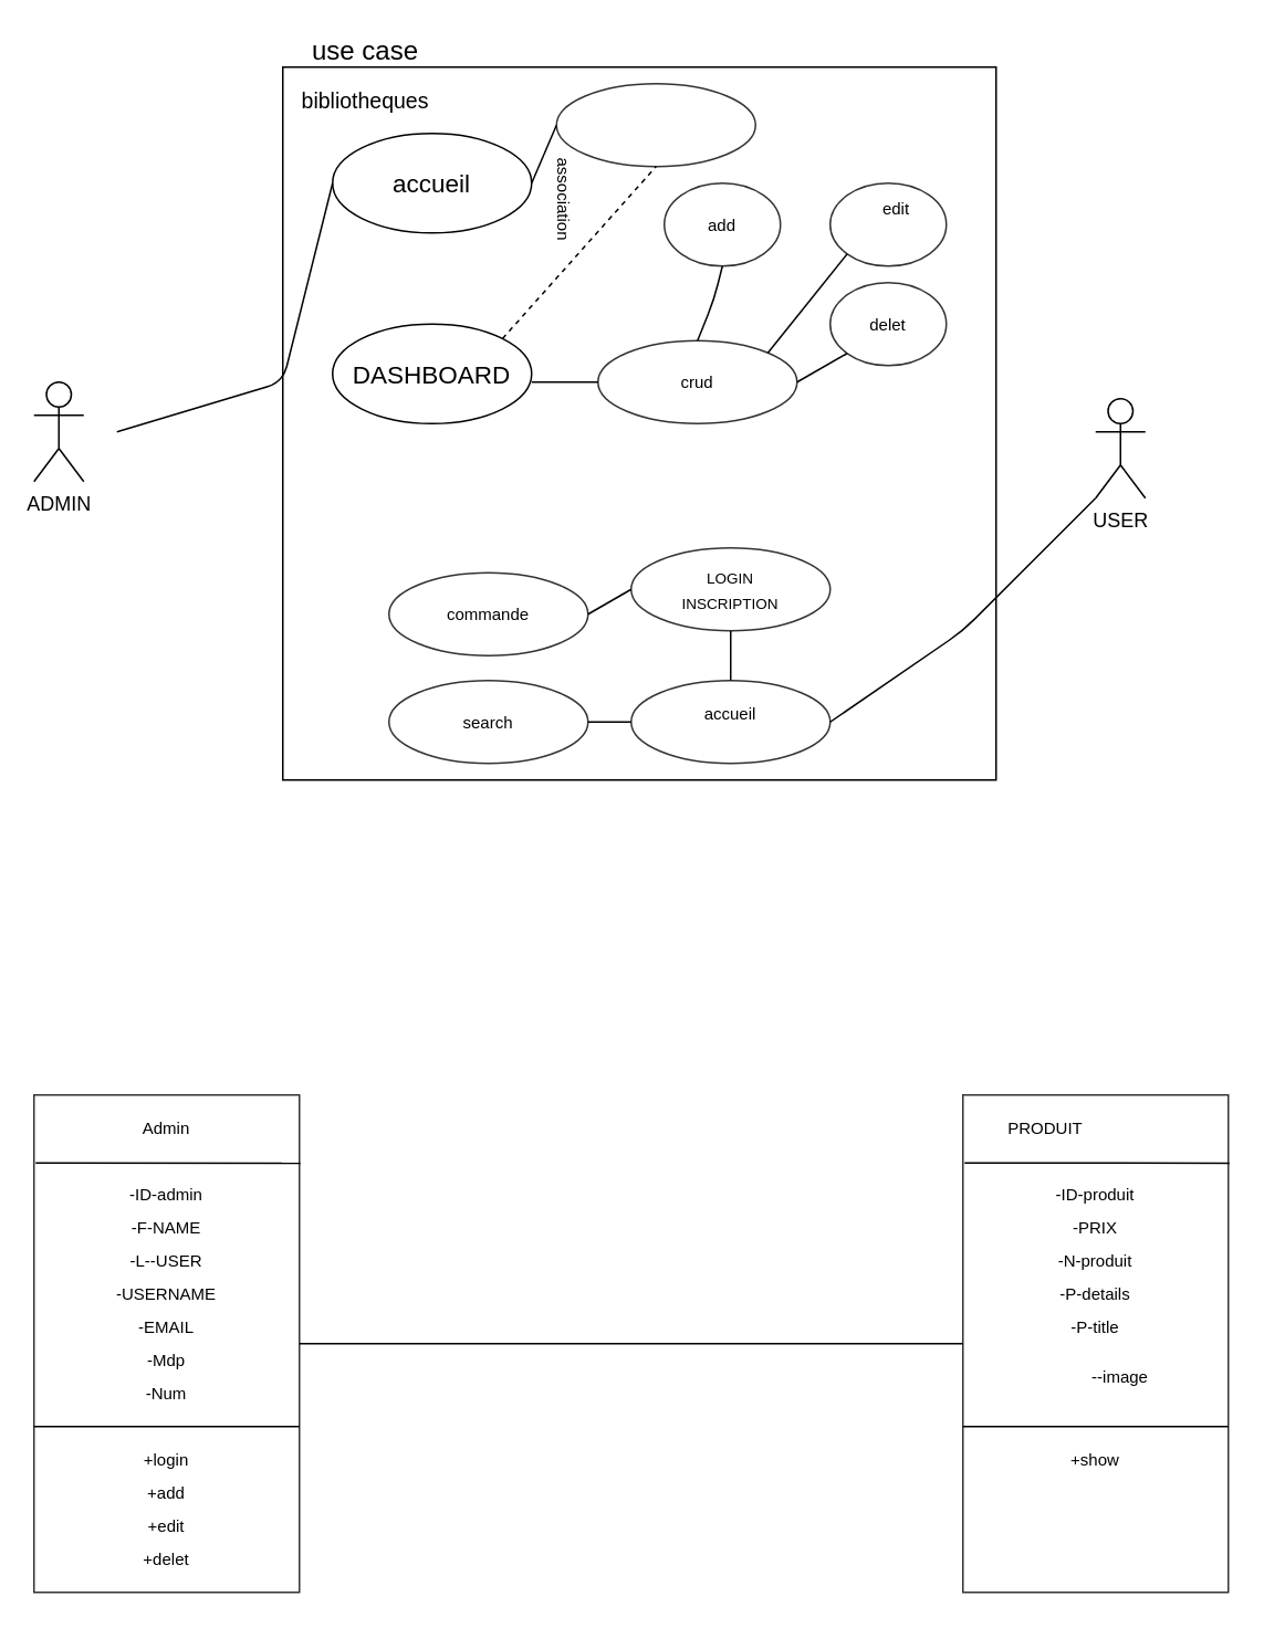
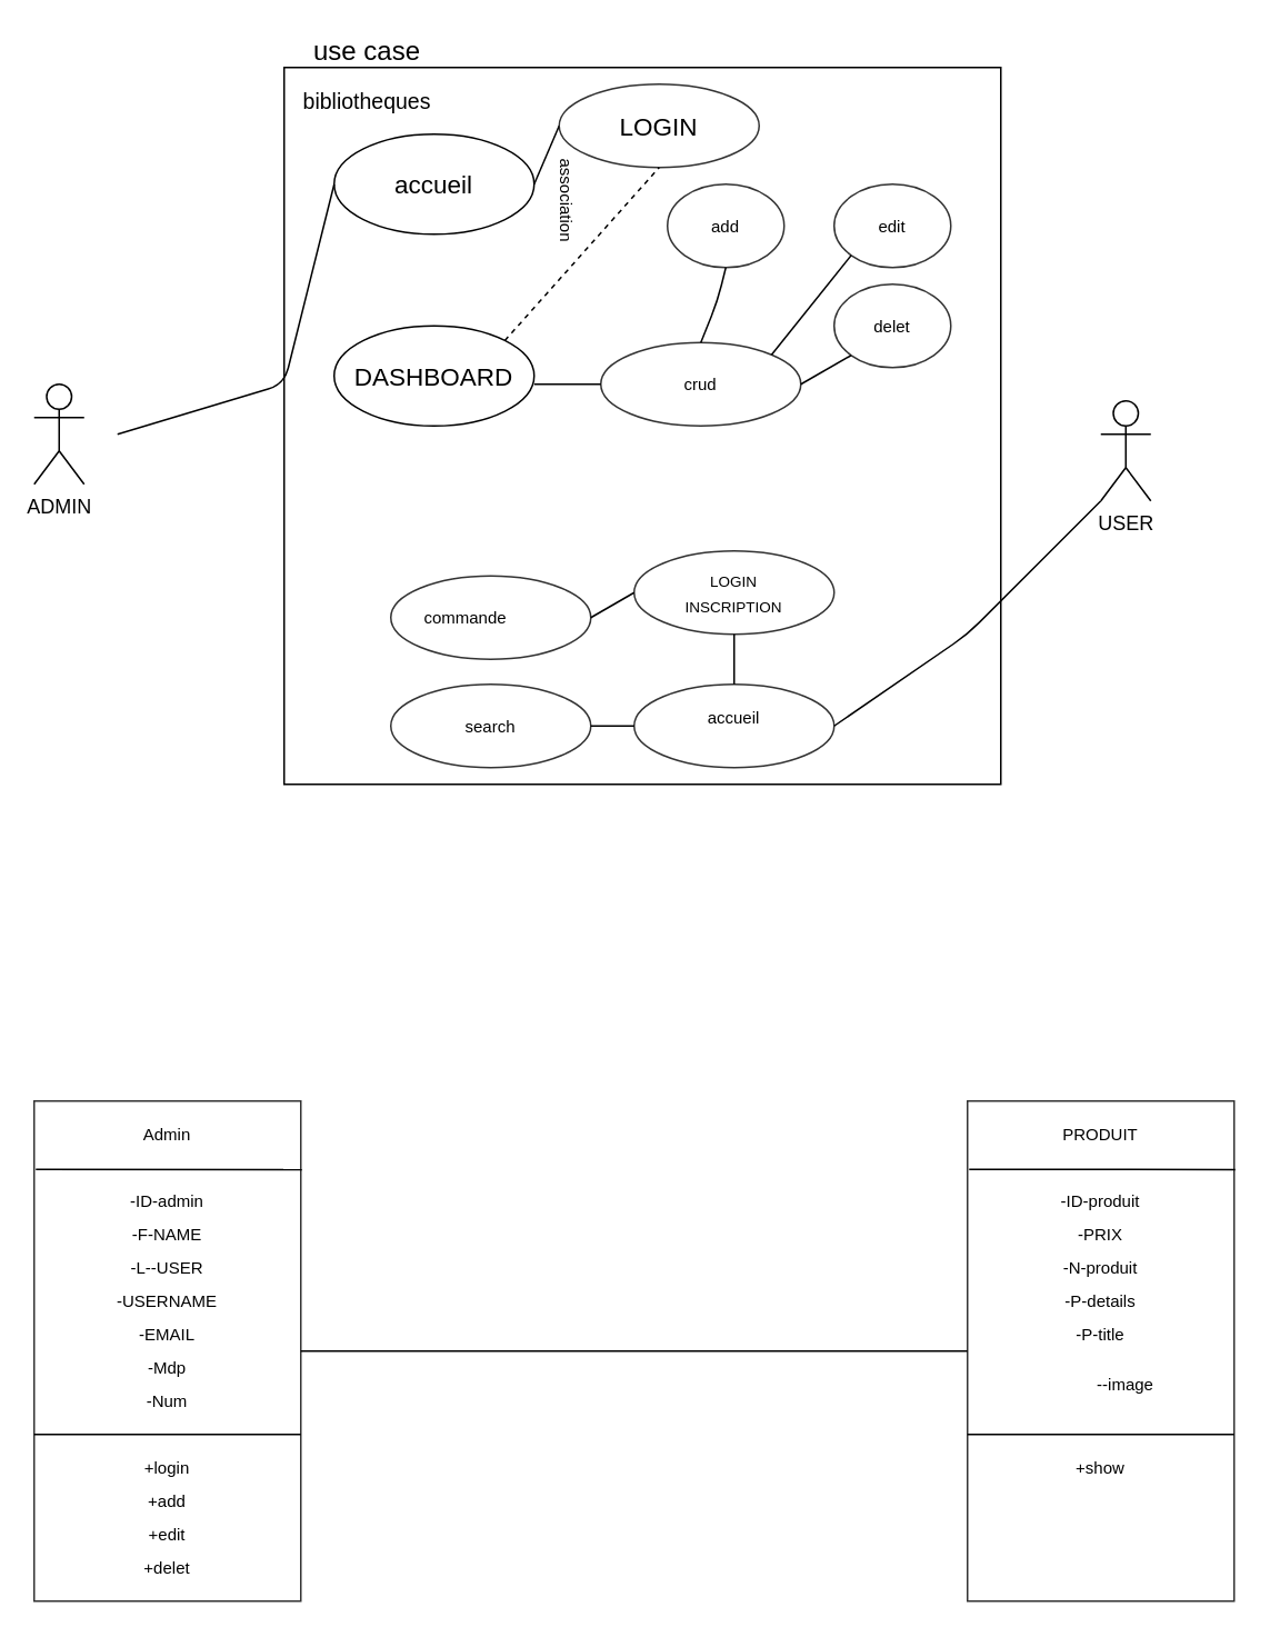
  <mxCell id="0" />
  <mxCell id="1" parent="0" />
  <mxCell id="2" value="ADMIN" style="shape=umlActor;verticalLabelPosition=bottom;verticalAlign=top;html=1;outlineConnect=0;" parent="1" vertex="1"><mxGeometry x="20" y="230" width="30" height="60" as="geometry" /></mxCell>
  <mxCell id="3" value="USER" style="shape=umlActor;verticalLabelPosition=bottom;verticalAlign=top;html=1;outlineConnect=0;" parent="1" vertex="1"><mxGeometry x="660" y="240" width="30" height="60" as="geometry" /></mxCell>
  <mxCell id="4" value="" style="whiteSpace=wrap;html=1;aspect=fixed;" parent="1" vertex="1"><mxGeometry x="170" y="40" width="430" height="430" as="geometry" /></mxCell>
  <mxCell id="5" value="" style="ellipse;whiteSpace=wrap;html=1;" parent="1" vertex="1"><mxGeometry x="200" y="80" width="120" height="60" as="geometry" /></mxCell>
  <mxCell id="6" value="" style="ellipse;whiteSpace=wrap;html=1;" parent="1" vertex="1"><mxGeometry x="200" y="195" width="120" height="60" as="geometry" /></mxCell>
  <mxCell id="7" value="" style="ellipse;whiteSpace=wrap;html=1;opacity=80;" parent="1" vertex="1"><mxGeometry x="380" y="410" width="120" height="50" as="geometry" /></mxCell>
  <mxCell id="8" value="" style="endArrow=none;html=1;entryX=0;entryY=1;entryDx=0;entryDy=0;entryPerimeter=0;exitX=1;exitY=0.5;exitDx=0;exitDy=0;" parent="1" source="7" target="3" edge="1"><mxGeometry width="50" height="50" relative="1" as="geometry"><mxPoint x="260" y="320" as="sourcePoint" /><mxPoint x="310" y="270" as="targetPoint" /><Array as="points"><mxPoint x="580" y="380" /></Array></mxGeometry></mxCell>
  <mxCell id="9" value="" style="endArrow=none;html=1;entryX=0;entryY=0.5;entryDx=0;entryDy=0;" parent="1" target="5" edge="1"><mxGeometry width="50" height="50" relative="1" as="geometry"><mxPoint x="70" y="260" as="sourcePoint" /><mxPoint x="310" y="270" as="targetPoint" /><Array as="points"><mxPoint x="170" y="230" /></Array></mxGeometry></mxCell>
  <mxCell id="10" value="" style="endArrow=none;html=1;entryX=0;entryY=0.5;entryDx=0;entryDy=0;exitX=1;exitY=0.5;exitDx=0;exitDy=0;" parent="1" source="5" target="37" edge="1"><mxGeometry width="50" height="50" relative="1" as="geometry"><mxPoint x="260" y="190" as="sourcePoint" /><mxPoint x="310" y="270" as="targetPoint" /></mxGeometry></mxCell>
  <mxCell id="11" value="&lt;font style=&quot;font-size: 15px&quot;&gt;accueil&lt;/font&gt;" style="text;html=1;strokeColor=none;fillColor=none;align=center;verticalAlign=middle;whiteSpace=wrap;rounded=0;" parent="1" vertex="1"><mxGeometry x="240" y="100" width="40" height="20" as="geometry" /></mxCell>
  <mxCell id="12" value="&lt;font style=&quot;font-size: 15px&quot;&gt;DASHBOARD&lt;/font&gt;" style="text;html=1;strokeColor=none;fillColor=none;align=center;verticalAlign=middle;whiteSpace=wrap;rounded=0;" parent="1" vertex="1"><mxGeometry x="240" y="215" width="40" height="20" as="geometry" /></mxCell>
  <mxCell id="13" value="&lt;font style=&quot;font-size: 10px&quot;&gt;accueil&lt;/font&gt;" style="text;html=1;strokeColor=none;fillColor=none;align=center;verticalAlign=middle;whiteSpace=wrap;rounded=0;" parent="1" vertex="1"><mxGeometry x="420" y="420" width="40" height="20" as="geometry" /></mxCell>
  <mxCell id="14" value="" style="ellipse;whiteSpace=wrap;html=1;opacity=80;" parent="1" vertex="1"><mxGeometry x="380" y="330" width="120" height="50" as="geometry" /></mxCell>
  <mxCell id="15" value="" style="endArrow=none;html=1;entryX=0.5;entryY=1;entryDx=0;entryDy=0;" parent="1" target="14" edge="1"><mxGeometry width="50" height="50" relative="1" as="geometry"><mxPoint x="440" y="410" as="sourcePoint" /><mxPoint x="490" y="360" as="targetPoint" /></mxGeometry></mxCell>
  <mxCell id="16" value="&lt;font style=&quot;font-size: 9px&quot;&gt;LOGIN INSCRIPTION&lt;/font&gt;" style="text;html=1;strokeColor=none;fillColor=none;align=center;verticalAlign=middle;whiteSpace=wrap;rounded=0;" parent="1" vertex="1"><mxGeometry x="420" y="345" width="40" height="20" as="geometry" /></mxCell>
  <mxCell id="17" value="" style="ellipse;whiteSpace=wrap;html=1;opacity=80;" parent="1" vertex="1"><mxGeometry x="360" y="205" width="120" height="50" as="geometry" /></mxCell>
  <mxCell id="18" value="" style="endArrow=none;html=1;entryX=0;entryY=0.5;entryDx=0;entryDy=0;" parent="1" target="17" edge="1"><mxGeometry width="50" height="50" relative="1" as="geometry"><mxPoint x="320" y="230" as="sourcePoint" /><mxPoint x="370" y="180" as="targetPoint" /></mxGeometry></mxCell>
  <mxCell id="19" value="&lt;font style=&quot;font-size: 10px&quot;&gt;association&lt;/font&gt;" style="text;html=1;strokeColor=none;fillColor=none;align=center;verticalAlign=middle;whiteSpace=wrap;rounded=0;rotation=90;" parent="1" vertex="1"><mxGeometry x="320" y="110" width="40" height="20" as="geometry" /></mxCell>
  <mxCell id="20" value="" style="ellipse;whiteSpace=wrap;html=1;opacity=80;" parent="1" vertex="1"><mxGeometry x="234" y="410" width="120" height="50" as="geometry" /></mxCell>
  <mxCell id="21" value="" style="endArrow=none;html=1;entryX=0;entryY=0.5;entryDx=0;entryDy=0;exitX=1;exitY=0.5;exitDx=0;exitDy=0;" parent="1" source="20" target="7" edge="1"><mxGeometry width="50" height="50" relative="1" as="geometry"><mxPoint x="340" y="270" as="sourcePoint" /><mxPoint x="390" y="220" as="targetPoint" /></mxGeometry></mxCell>
  <mxCell id="22" value="&lt;span style=&quot;font-size: 10px&quot;&gt;search&lt;/span&gt;" style="text;html=1;strokeColor=none;fillColor=none;align=center;verticalAlign=middle;whiteSpace=wrap;rounded=0;" parent="1" vertex="1"><mxGeometry x="274" y="425" width="40" height="20" as="geometry" /></mxCell>
  <mxCell id="23" value="&lt;span style=&quot;font-size: 10px&quot;&gt;crud&lt;/span&gt;" style="text;html=1;strokeColor=none;fillColor=none;align=center;verticalAlign=middle;whiteSpace=wrap;rounded=0;" parent="1" vertex="1"><mxGeometry x="400" y="220" width="40" height="20" as="geometry" /></mxCell>
  <mxCell id="24" value="" style="ellipse;whiteSpace=wrap;html=1;opacity=80;" parent="1" vertex="1"><mxGeometry x="400" y="110" width="70" height="50" as="geometry" /></mxCell>
  <mxCell id="25" value="" style="ellipse;whiteSpace=wrap;html=1;opacity=80;" parent="1" vertex="1"><mxGeometry x="500" y="110" width="70" height="50" as="geometry" /></mxCell>
  <mxCell id="26" value="" style="ellipse;whiteSpace=wrap;html=1;opacity=80;" parent="1" vertex="1"><mxGeometry x="500" y="170" width="70" height="50" as="geometry" /></mxCell>
  <mxCell id="27" value="&lt;span style=&quot;font-size: 10px&quot;&gt;add&lt;/span&gt;" style="text;html=1;strokeColor=none;fillColor=none;align=center;verticalAlign=middle;whiteSpace=wrap;rounded=0;" parent="1" vertex="1"><mxGeometry x="415" y="125" width="40" height="20" as="geometry" /></mxCell>
- <mxCell id="28" value="&lt;span style=&quot;font-size: 10px&quot;&gt;edit&lt;/span&gt;" style="text;html=1;strokeColor=none;fillColor=none;align=center;verticalAlign=middle;whiteSpace=wrap;rounded=0;" parent="1" vertex="1"><mxGeometry x="520" y="115" width="40" height="20" as="geometry" /></mxCell>
+ <mxCell id="28" value="&lt;span style=&quot;font-size: 10px&quot;&gt;edit&lt;/span&gt;" style="text;html=1;strokeColor=none;fillColor=none;align=center;verticalAlign=middle;whiteSpace=wrap;rounded=0;" parent="1" vertex="1"><mxGeometry x="515" y="125" width="40" height="20" as="geometry" /></mxCell>
  <mxCell id="29" value="&lt;span style=&quot;font-size: 10px&quot;&gt;delet&lt;/span&gt;" style="text;html=1;strokeColor=none;fillColor=none;align=center;verticalAlign=middle;whiteSpace=wrap;rounded=0;" parent="1" vertex="1"><mxGeometry x="515" y="185" width="40" height="20" as="geometry" /></mxCell>
  <mxCell id="30" value="" style="endArrow=none;html=1;entryX=0;entryY=1;entryDx=0;entryDy=0;exitX=1;exitY=0.5;exitDx=0;exitDy=0;" parent="1" source="17" target="26" edge="1"><mxGeometry width="50" height="50" relative="1" as="geometry"><mxPoint x="480" y="240" as="sourcePoint" /><mxPoint x="520" y="240" as="targetPoint" /></mxGeometry></mxCell>
  <mxCell id="31" value="" style="endArrow=none;html=1;entryX=0;entryY=1;entryDx=0;entryDy=0;exitX=1;exitY=0;exitDx=0;exitDy=0;" parent="1" source="17" target="25" edge="1"><mxGeometry width="50" height="50" relative="1" as="geometry"><mxPoint x="450" y="180" as="sourcePoint" /><mxPoint x="490" y="180" as="targetPoint" /></mxGeometry></mxCell>
  <mxCell id="32" value="" style="endArrow=none;html=1;entryX=0.5;entryY=0;entryDx=0;entryDy=0;exitX=0.5;exitY=1;exitDx=0;exitDy=0;" parent="1" source="24" target="17" edge="1"><mxGeometry width="50" height="50" relative="1" as="geometry"><mxPoint x="350" y="260" as="sourcePoint" /><mxPoint x="390" y="260" as="targetPoint" /><Array as="points"><mxPoint x="430" y="180" /></Array></mxGeometry></mxCell>
  <mxCell id="33" value="" style="ellipse;whiteSpace=wrap;html=1;opacity=80;" parent="1" vertex="1"><mxGeometry x="234" y="345" width="120" height="50" as="geometry" /></mxCell>
- <mxCell id="34" value="&lt;span style=&quot;font-size: 10px&quot;&gt;commande&lt;/span&gt;" style="text;html=1;strokeColor=none;fillColor=none;align=center;verticalAlign=middle;whiteSpace=wrap;rounded=0;" parent="1" vertex="1"><mxGeometry x="274" y="360" width="40" height="20" as="geometry" /></mxCell>
+ <mxCell id="34" value="&lt;span style=&quot;font-size: 10px&quot;&gt;commande&lt;/span&gt;" style="text;html=1;strokeColor=none;fillColor=none;align=center;verticalAlign=middle;whiteSpace=wrap;rounded=0;" parent="1" vertex="1"><mxGeometry x="259" y="360" width="40" height="20" as="geometry" /></mxCell>
  <mxCell id="35" value="" style="endArrow=none;html=1;entryX=0;entryY=0.5;entryDx=0;entryDy=0;" parent="1" target="14" edge="1"><mxGeometry width="50" height="50" relative="1" as="geometry"><mxPoint x="354" y="370" as="sourcePoint" /><mxPoint x="404" y="320" as="targetPoint" /></mxGeometry></mxCell>
  <mxCell id="36" value="&lt;font style=&quot;font-size: 13px&quot;&gt;bibliotheques&lt;/font&gt;" style="text;html=1;strokeColor=none;fillColor=none;align=center;verticalAlign=middle;whiteSpace=wrap;rounded=0;" parent="1" vertex="1"><mxGeometry x="200" y="50" width="40" height="20" as="geometry" /></mxCell>
  <mxCell id="37" value="" style="ellipse;whiteSpace=wrap;html=1;opacity=80;" parent="1" vertex="1"><mxGeometry x="335" y="50" width="120" height="50" as="geometry" /></mxCell>
+ <mxCell id="38" value="&lt;font style=&quot;font-size: 15px&quot;&gt;LOGIN&lt;/font&gt;" style="text;html=1;strokeColor=none;fillColor=none;align=center;verticalAlign=middle;whiteSpace=wrap;rounded=0;" parent="1" vertex="1"><mxGeometry x="375" y="65" width="40" height="20" as="geometry" /></mxCell>
  <mxCell id="39" value="&lt;font style=&quot;font-size: 16px&quot;&gt;use case&lt;/font&gt;" style="text;html=1;strokeColor=none;fillColor=none;align=center;verticalAlign=middle;whiteSpace=wrap;rounded=0;" parent="1" vertex="1"><mxGeometry x="177" y="20" width="86" height="20" as="geometry" /></mxCell>
  <mxCell id="40" value="" style="rounded=0;whiteSpace=wrap;html=1;opacity=80;" parent="1" vertex="1"><mxGeometry x="20" y="660" width="160" height="300" as="geometry" /></mxCell>
  <mxCell id="41" value="" style="endArrow=none;html=1;entryX=1.004;entryY=0.137;entryDx=0;entryDy=0;entryPerimeter=0;" parent="1" target="40" edge="1"><mxGeometry width="50" height="50" relative="1" as="geometry"><mxPoint x="21" y="701" as="sourcePoint" /><mxPoint x="113.574" y="767.322" as="targetPoint" /></mxGeometry></mxCell>
  <mxCell id="42" value="" style="endArrow=none;html=1;entryX=1;entryY=0.25;entryDx=0;entryDy=0;exitX=0;exitY=0.25;exitDx=0;exitDy=0;" parent="1" edge="1"><mxGeometry width="50" height="50" relative="1" as="geometry"><mxPoint x="20" y="860" as="sourcePoint" /><mxPoint x="180" y="860" as="targetPoint" /></mxGeometry></mxCell>
  <mxCell id="43" value="&lt;span style=&quot;font-size: 10px&quot;&gt;Admin&lt;/span&gt;" style="text;html=1;strokeColor=none;fillColor=none;align=center;verticalAlign=middle;whiteSpace=wrap;rounded=0;" parent="1" vertex="1"><mxGeometry x="80" y="670" width="40" height="20" as="geometry" /></mxCell>
  <mxCell id="44" value="&lt;span style=&quot;font-size: 10px&quot;&gt;-ID-admin&lt;/span&gt;" style="text;html=1;strokeColor=none;fillColor=none;align=center;verticalAlign=middle;whiteSpace=wrap;rounded=0;" parent="1" vertex="1"><mxGeometry x="65" y="710" width="70" height="20" as="geometry" /></mxCell>
  <mxCell id="45" value="&lt;span style=&quot;font-size: 10px&quot;&gt;-F-NAME&lt;/span&gt;" style="text;html=1;strokeColor=none;fillColor=none;align=center;verticalAlign=middle;whiteSpace=wrap;rounded=0;" parent="1" vertex="1"><mxGeometry x="65" y="730" width="70" height="20" as="geometry" /></mxCell>
  <mxCell id="46" value="&lt;span style=&quot;font-size: 10px&quot;&gt;-L--USER&lt;/span&gt;" style="text;html=1;strokeColor=none;fillColor=none;align=center;verticalAlign=middle;whiteSpace=wrap;rounded=0;" parent="1" vertex="1"><mxGeometry x="65" y="750" width="70" height="20" as="geometry" /></mxCell>
  <mxCell id="47" value="&lt;span style=&quot;font-size: 10px&quot;&gt;-USERNAME&lt;/span&gt;" style="text;html=1;strokeColor=none;fillColor=none;align=center;verticalAlign=middle;whiteSpace=wrap;rounded=0;" parent="1" vertex="1"><mxGeometry x="65" y="770" width="70" height="20" as="geometry" /></mxCell>
  <mxCell id="48" value="&lt;span style=&quot;font-size: 10px&quot;&gt;-EMAIL&lt;/span&gt;" style="text;html=1;strokeColor=none;fillColor=none;align=center;verticalAlign=middle;whiteSpace=wrap;rounded=0;" parent="1" vertex="1"><mxGeometry x="65" y="790" width="70" height="20" as="geometry" /></mxCell>
  <mxCell id="49" value="&lt;span style=&quot;font-size: 10px&quot;&gt;-Mdp&lt;/span&gt;" style="text;html=1;strokeColor=none;fillColor=none;align=center;verticalAlign=middle;whiteSpace=wrap;rounded=0;" parent="1" vertex="1"><mxGeometry x="65" y="810" width="70" height="20" as="geometry" /></mxCell>
  <mxCell id="50" value="&lt;span style=&quot;font-size: 10px&quot;&gt;-Num&lt;/span&gt;" style="text;html=1;strokeColor=none;fillColor=none;align=center;verticalAlign=middle;whiteSpace=wrap;rounded=0;" parent="1" vertex="1"><mxGeometry x="65" y="830" width="70" height="20" as="geometry" /></mxCell>
  <mxCell id="51" value="&lt;span style=&quot;font-size: 10px&quot;&gt;+login&lt;/span&gt;" style="text;html=1;strokeColor=none;fillColor=none;align=center;verticalAlign=middle;whiteSpace=wrap;rounded=0;" parent="1" vertex="1"><mxGeometry x="65" y="870" width="70" height="20" as="geometry" /></mxCell>
  <mxCell id="52" value="&lt;span style=&quot;font-size: 10px&quot;&gt;+add&lt;/span&gt;" style="text;html=1;strokeColor=none;fillColor=none;align=center;verticalAlign=middle;whiteSpace=wrap;rounded=0;" parent="1" vertex="1"><mxGeometry x="65" y="890" width="70" height="20" as="geometry" /></mxCell>
  <mxCell id="53" value="&lt;span style=&quot;font-size: 10px&quot;&gt;+edit&lt;/span&gt;" style="text;html=1;strokeColor=none;fillColor=none;align=center;verticalAlign=middle;whiteSpace=wrap;rounded=0;" parent="1" vertex="1"><mxGeometry x="65" y="910" width="70" height="20" as="geometry" /></mxCell>
  <mxCell id="54" value="&lt;span style=&quot;font-size: 10px&quot;&gt;+delet&lt;/span&gt;" style="text;html=1;strokeColor=none;fillColor=none;align=center;verticalAlign=middle;whiteSpace=wrap;rounded=0;" parent="1" vertex="1"><mxGeometry x="65" y="930" width="70" height="20" as="geometry" /></mxCell>
  <mxCell id="55" value="" style="rounded=0;whiteSpace=wrap;html=1;opacity=80;" parent="1" vertex="1"><mxGeometry x="580" y="660" width="160" height="300" as="geometry" /></mxCell>
  <mxCell id="56" value="" style="endArrow=none;html=1;entryX=1.004;entryY=0.137;entryDx=0;entryDy=0;entryPerimeter=0;" parent="1" target="55" edge="1"><mxGeometry width="50" height="50" relative="1" as="geometry"><mxPoint x="581" y="701" as="sourcePoint" /><mxPoint x="673.574" y="767.322" as="targetPoint" /></mxGeometry></mxCell>
  <mxCell id="57" value="" style="endArrow=none;html=1;entryX=1;entryY=0.25;entryDx=0;entryDy=0;exitX=0;exitY=0.25;exitDx=0;exitDy=0;" parent="1" edge="1"><mxGeometry width="50" height="50" relative="1" as="geometry"><mxPoint x="580" y="860" as="sourcePoint" /><mxPoint x="740" y="860" as="targetPoint" /></mxGeometry></mxCell>
- <mxCell id="58" value="&lt;font style=&quot;font-size: 10px&quot;&gt;PRODUIT&lt;/font&gt;" style="text;html=1;strokeColor=none;fillColor=none;align=center;verticalAlign=middle;whiteSpace=wrap;rounded=0;" parent="1" vertex="1"><mxGeometry x="610" y="670" width="40" height="20" as="geometry" /></mxCell>
+ <mxCell id="58" value="&lt;font style=&quot;font-size: 10px&quot;&gt;PRODUIT&lt;/font&gt;" style="text;html=1;strokeColor=none;fillColor=none;align=center;verticalAlign=middle;whiteSpace=wrap;rounded=0;" parent="1" vertex="1"><mxGeometry x="640" y="670" width="40" height="20" as="geometry" /></mxCell>
  <mxCell id="59" value="&lt;span style=&quot;font-size: 10px&quot;&gt;-ID-produit&lt;/span&gt;" style="text;html=1;strokeColor=none;fillColor=none;align=center;verticalAlign=middle;whiteSpace=wrap;rounded=0;" parent="1" vertex="1"><mxGeometry x="625" y="710" width="70" height="20" as="geometry" /></mxCell>
  <mxCell id="60" value="&lt;span style=&quot;font-size: 10px&quot;&gt;-PRIX&lt;/span&gt;" style="text;html=1;strokeColor=none;fillColor=none;align=center;verticalAlign=middle;whiteSpace=wrap;rounded=0;" parent="1" vertex="1"><mxGeometry x="625" y="730" width="70" height="20" as="geometry" /></mxCell>
  <mxCell id="61" value="&lt;span style=&quot;font-size: 10px&quot;&gt;-N-produit&lt;/span&gt;" style="text;html=1;strokeColor=none;fillColor=none;align=center;verticalAlign=middle;whiteSpace=wrap;rounded=0;" parent="1" vertex="1"><mxGeometry x="625" y="750" width="70" height="20" as="geometry" /></mxCell>
  <mxCell id="62" value="&lt;font style=&quot;font-size: 10px&quot;&gt;-P-details&lt;/font&gt;" style="text;html=1;strokeColor=none;fillColor=none;align=center;verticalAlign=middle;whiteSpace=wrap;rounded=0;" parent="1" vertex="1"><mxGeometry x="625" y="770" width="70" height="20" as="geometry" /></mxCell>
  <mxCell id="63" value="&lt;font style=&quot;font-size: 10px&quot;&gt;-P-title&lt;/font&gt;" style="text;html=1;strokeColor=none;fillColor=none;align=center;verticalAlign=middle;whiteSpace=wrap;rounded=0;" parent="1" vertex="1"><mxGeometry x="625" y="790" width="70" height="20" as="geometry" /></mxCell>
  <mxCell id="64" value="&lt;span style=&quot;font-size: 10px&quot;&gt;--image&lt;/span&gt;" style="text;html=1;strokeColor=none;fillColor=none;align=center;verticalAlign=middle;whiteSpace=wrap;rounded=0;" parent="1" vertex="1"><mxGeometry x="640" y="820" width="70" height="20" as="geometry" /></mxCell>
  <mxCell id="65" value="&lt;span style=&quot;font-size: 10px&quot;&gt;+show&lt;/span&gt;" style="text;html=1;strokeColor=none;fillColor=none;align=center;verticalAlign=middle;whiteSpace=wrap;rounded=0;" parent="1" vertex="1"><mxGeometry x="625" y="870" width="70" height="20" as="geometry" /></mxCell>
  <mxCell id="66" value="" style="endArrow=none;html=1;entryX=0;entryY=0.5;entryDx=0;entryDy=0;exitX=1;exitY=0.5;exitDx=0;exitDy=0;" parent="1" source="40" target="55" edge="1"><mxGeometry width="50" height="50" relative="1" as="geometry"><mxPoint x="330" y="819.5" as="sourcePoint" /><mxPoint x="490" y="819.5" as="targetPoint" /></mxGeometry></mxCell>
  <mxCell id="67" value="" style="endArrow=none;dashed=1;html=1;exitX=1;exitY=0;exitDx=0;exitDy=0;entryX=0.5;entryY=1;entryDx=0;entryDy=0;" edge="1" parent="1" source="6" target="37"><mxGeometry width="50" height="50" relative="1" as="geometry"><mxPoint x="390" y="260" as="sourcePoint" /><mxPoint x="440" y="210" as="targetPoint" /></mxGeometry></mxCell>
